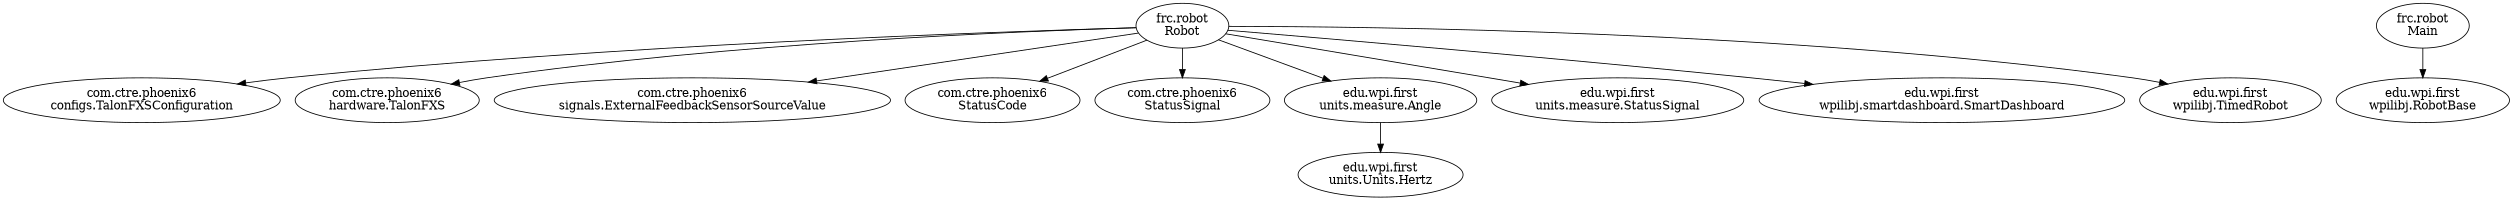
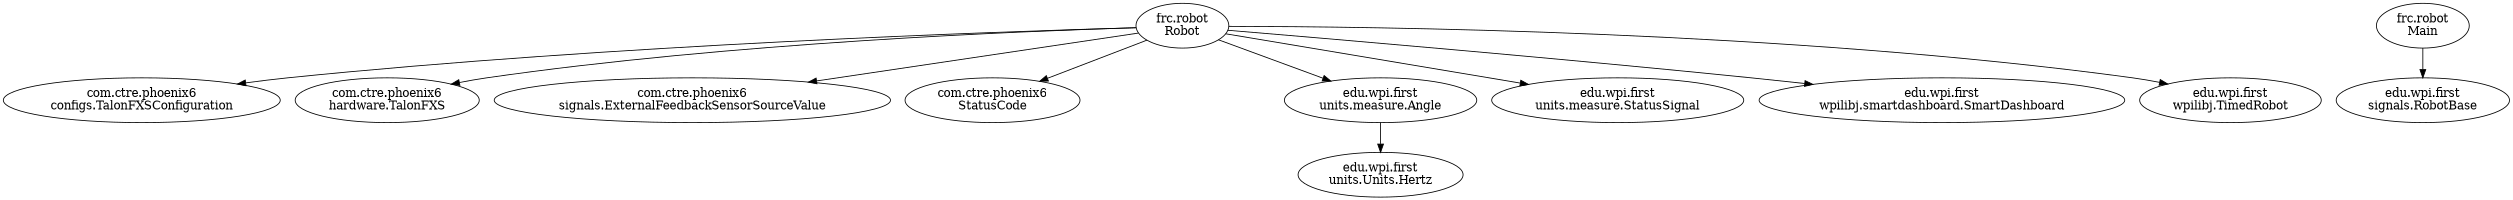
  digraph {
    constraint=false
    rankdir=TB
    n1 [label="com.ctre.phoenix6\nconfigs.TalonFXSConfiguration"]
    n2 [label="com.ctre.phoenix6\nhardware.TalonFXS"]
    n3 [label="com.ctre.phoenix6\nsignals.ExternalFeedbackSensorSourceValue"]
    n4 [label="com.ctre.phoenix6\nStatusCode"]
-   n5 [label="com.ctre.phoenix6\nStatusSignal"]
    n6 [label="edu.wpi.first\nunits.measure.Angle"]
    n7 [label="edu.wpi.first\nunits.Units.Hertz"]
    n8 [label="edu.wpi.first\nunits.measure.StatusSignal"]
-   n9 [label="edu.wpi.first\nwpilibj.RobotBase"]
+   n9 [label="edu.wpi.first\nsignals.RobotBase"]
    n10 [label="edu.wpi.first\nwpilibj.smartdashboard.SmartDashboard"]
    n11 [label="edu.wpi.first\nwpilibj.TimedRobot"]
    n12 [label="frc.robot\nMain"]
    n13 [label="frc.robot\nRobot"]
    n6 -> n7
    n12 -> n9
    n13 -> n1
    n13 -> n2
    n13 -> n3
    n13 -> n4
-   n13 -> n5
    n13 -> n6
    n13 -> n8
    n13 -> n10
    n13 -> n11
  }
